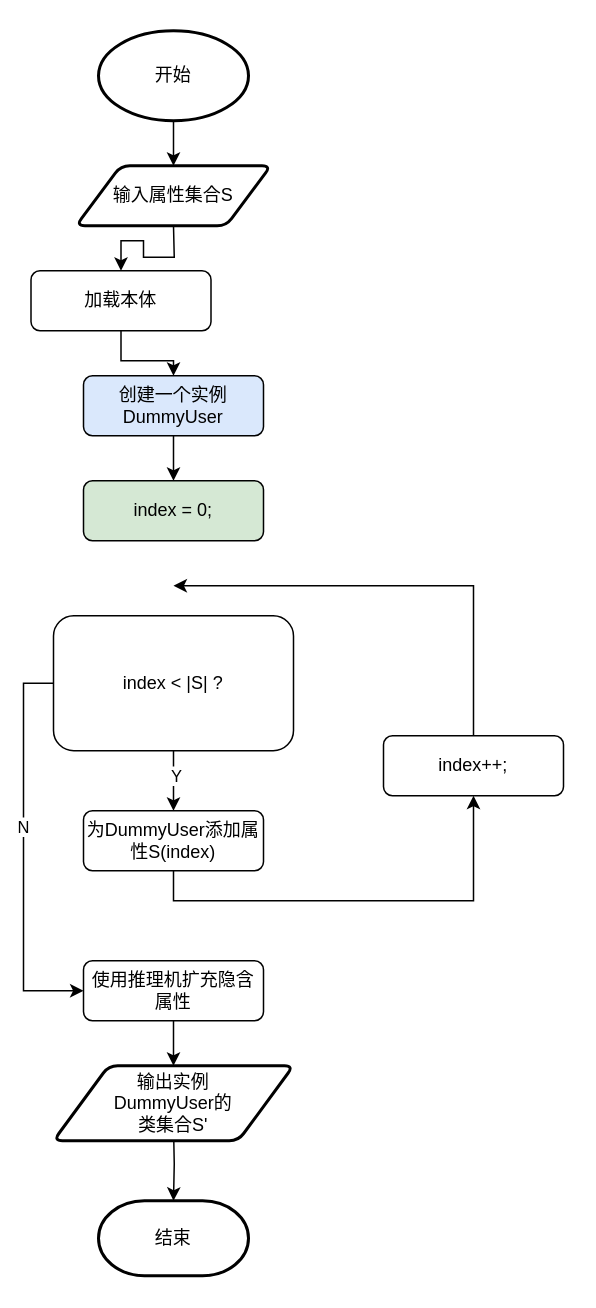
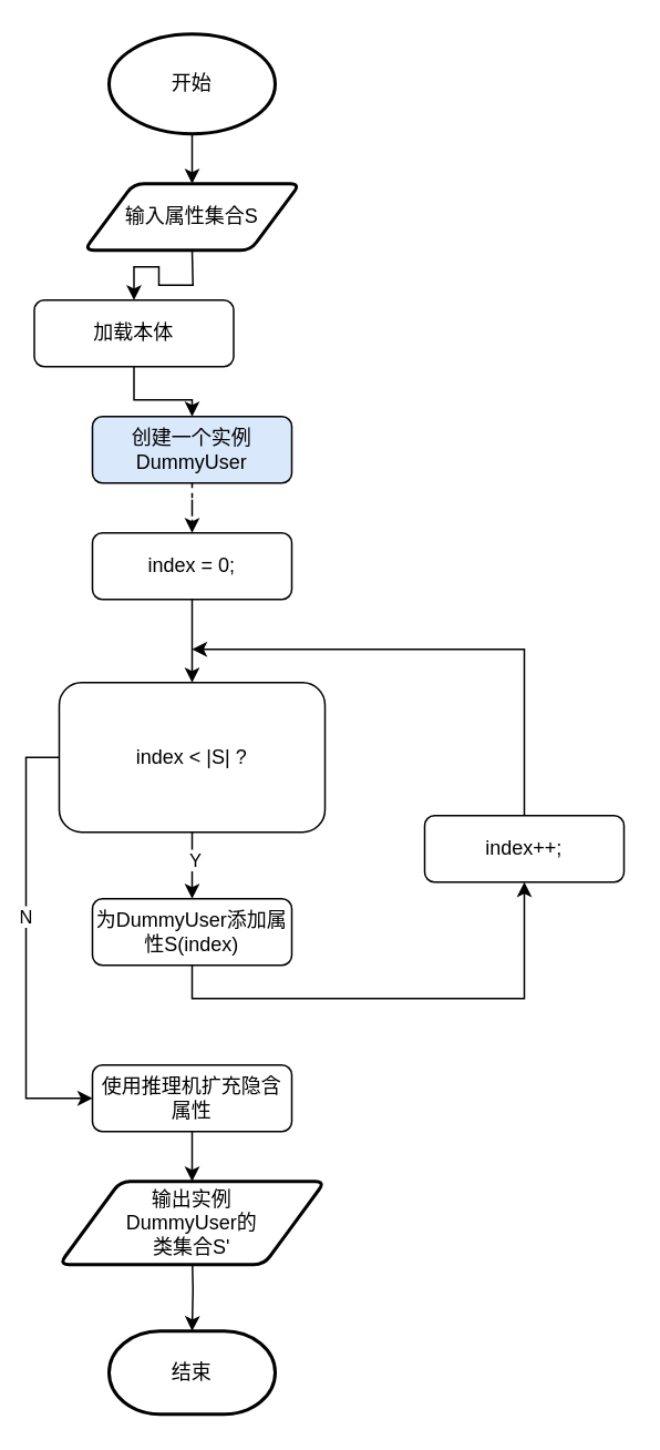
  <mxCell id="0" />
  <mxCell id="1" parent="0" />
  <mxCell id="2" value="" style="edgeStyle=orthogonalEdgeStyle;rounded=0;orthogonalLoop=1;jettySize=auto;html=1;" edge="1" parent="1" source="3" target="5"><mxGeometry relative="1" as="geometry" /></mxCell>
  <mxCell id="3" value="加载本体" style="rounded=1;whiteSpace=wrap;html=1;fontSize=12;glass=0;strokeWidth=1;shadow=0;" parent="1" vertex="1"><mxGeometry x="20" y="180" width="120" height="40" as="geometry" /></mxCell>
- <mxCell id="4" value="" style="edgeStyle=orthogonalEdgeStyle;rounded=0;orthogonalLoop=1;jettySize=auto;html=1;" edge="1" parent="1" source="5" target="7"><mxGeometry relative="1" as="geometry" /></mxCell>
+ <mxCell id="4" value="" style="edgeStyle=orthogonalEdgeStyle;rounded=0;orthogonalLoop=1;jettySize=auto;html=1;dashed=1;" edge="1" parent="1" source="5" target="7"><mxGeometry relative="1" as="geometry" /></mxCell>
  <mxCell id="5" value="创建一个实例DummyUser" style="rounded=1;whiteSpace=wrap;html=1;fontSize=12;glass=0;strokeWidth=1;shadow=0;fillColor=#dae8fc;" vertex="1" parent="1"><mxGeometry x="55" y="250" width="120" height="40" as="geometry" /></mxCell>
- <mxCell id="7" value="index = 0;" style="rounded=1;whiteSpace=wrap;html=1;fontSize=12;glass=0;strokeWidth=1;shadow=0;fillColor=#d5e8d4;" vertex="1" parent="1"><mxGeometry x="55" y="320" width="120" height="40" as="geometry" /></mxCell>
+ <mxCell id="6" style="edgeStyle=orthogonalEdgeStyle;rounded=0;orthogonalLoop=1;jettySize=auto;html=1;exitX=0.5;exitY=1;exitDx=0;exitDy=0;" edge="1" parent="1" source="7" target="12"><mxGeometry relative="1" as="geometry" /></mxCell>
+ <mxCell id="7" value="index = 0;" style="rounded=1;whiteSpace=wrap;html=1;fontSize=12;glass=0;strokeWidth=1;shadow=0;" vertex="1" parent="1"><mxGeometry x="55" y="320" width="120" height="40" as="geometry" /></mxCell>
  <mxCell id="8" value="" style="edgeStyle=orthogonalEdgeStyle;rounded=0;orthogonalLoop=1;jettySize=auto;html=1;" edge="1" parent="1" source="12"><mxGeometry relative="1" as="geometry"><mxPoint x="115" y="540" as="targetPoint" /></mxGeometry></mxCell>
  <mxCell id="9" value="Y" style="edgeLabel;html=1;align=center;verticalAlign=middle;resizable=0;points=[];" vertex="1" connectable="0" parent="8"><mxGeometry x="-0.21" y="1" relative="1" as="geometry"><mxPoint as="offset" /></mxGeometry></mxCell>
  <mxCell id="10" value="" style="edgeStyle=orthogonalEdgeStyle;rounded=0;orthogonalLoop=1;jettySize=auto;html=1;entryX=0;entryY=0.5;entryDx=0;entryDy=0;exitX=0;exitY=0.5;exitDx=0;exitDy=0;" edge="1" parent="1" source="12" target="18"><mxGeometry relative="1" as="geometry" /></mxCell>
  <mxCell id="11" value="N" style="edgeLabel;html=1;align=center;verticalAlign=middle;resizable=0;points=[];" vertex="1" connectable="0" parent="10"><mxGeometry x="-0.131" y="-1" relative="1" as="geometry"><mxPoint as="offset" /></mxGeometry></mxCell>
  <mxCell id="12" value="index &amp;lt; |S| ?" style="whiteSpace=wrap;html=1;glass=0;strokeWidth=1;shadow=0;rounded=1;" vertex="1" parent="1"><mxGeometry x="35" y="410" width="160" height="90" as="geometry" /></mxCell>
  <mxCell id="13" value="" style="edgeStyle=orthogonalEdgeStyle;rounded=0;orthogonalLoop=1;jettySize=auto;html=1;exitX=0.5;exitY=1;exitDx=0;exitDy=0;entryX=0.5;entryY=1;entryDx=0;entryDy=0;" edge="1" parent="1" source="14" target="16"><mxGeometry relative="1" as="geometry" /></mxCell>
  <mxCell id="14" value="为DummyUser添加属性S(index)" style="whiteSpace=wrap;html=1;rounded=1;glass=0;strokeWidth=1;shadow=0;" vertex="1" parent="1"><mxGeometry x="55" y="540" width="120" height="40" as="geometry" /></mxCell>
  <mxCell id="15" style="rounded=0;orthogonalLoop=1;jettySize=auto;html=1;exitX=0.5;exitY=0;exitDx=0;exitDy=0;edgeStyle=elbowEdgeStyle;elbow=vertical;" edge="1" parent="1" source="16"><mxGeometry relative="1" as="geometry"><mxPoint x="115" y="390" as="targetPoint" /><Array as="points"><mxPoint x="245" y="390" /></Array></mxGeometry></mxCell>
  <mxCell id="16" value="index++;" style="whiteSpace=wrap;html=1;rounded=1;glass=0;strokeWidth=1;shadow=0;" vertex="1" parent="1"><mxGeometry x="255" y="490" width="120" height="40" as="geometry" /></mxCell>
  <mxCell id="17" value="" style="edgeStyle=orthogonalEdgeStyle;rounded=0;orthogonalLoop=1;jettySize=auto;html=1;" edge="1" parent="1" source="18"><mxGeometry relative="1" as="geometry"><mxPoint x="115" y="710" as="targetPoint" /></mxGeometry></mxCell>
  <mxCell id="18" value="使用推理机扩充隐含属性" style="whiteSpace=wrap;html=1;rounded=1;glass=0;strokeWidth=1;shadow=0;" vertex="1" parent="1"><mxGeometry x="55" y="640" width="120" height="40" as="geometry" /></mxCell>
  <mxCell id="19" value="" style="edgeStyle=orthogonalEdgeStyle;rounded=0;orthogonalLoop=1;jettySize=auto;html=1;" edge="1" parent="1" target="23"><mxGeometry relative="1" as="geometry"><mxPoint x="115" y="750" as="sourcePoint" /></mxGeometry></mxCell>
  <mxCell id="20" value="" style="edgeStyle=orthogonalEdgeStyle;rounded=0;orthogonalLoop=1;jettySize=auto;html=1;" edge="1" parent="1" target="3"><mxGeometry relative="1" as="geometry"><mxPoint x="115" y="150" as="sourcePoint" /></mxGeometry></mxCell>
  <mxCell id="21" value="" style="edgeStyle=orthogonalEdgeStyle;rounded=0;orthogonalLoop=1;jettySize=auto;html=1;" edge="1" parent="1" source="22"><mxGeometry relative="1" as="geometry"><mxPoint x="115" y="110" as="targetPoint" /></mxGeometry></mxCell>
  <mxCell id="22" value="开始" style="strokeWidth=2;html=1;shape=mxgraph.flowchart.start_1;whiteSpace=wrap;" vertex="1" parent="1"><mxGeometry x="65" y="20" width="100" height="60" as="geometry" /></mxCell>
  <mxCell id="23" value="结束" style="strokeWidth=2;html=1;shape=mxgraph.flowchart.terminator;whiteSpace=wrap;" vertex="1" parent="1"><mxGeometry x="65" y="800" width="100" height="50" as="geometry" /></mxCell>
  <mxCell id="24" value="输入属性集合S" style="shape=parallelogram;html=1;strokeWidth=2;perimeter=parallelogramPerimeter;whiteSpace=wrap;rounded=1;arcSize=12;size=0.23;" vertex="1" parent="1"><mxGeometry x="50" y="110" width="130" height="40" as="geometry" /></mxCell>
  <mxCell id="25" value="输出实例&lt;br&gt;DummyUser的&lt;br&gt;类集合S'" style="shape=parallelogram;html=1;strokeWidth=2;perimeter=parallelogramPerimeter;whiteSpace=wrap;rounded=1;arcSize=12;size=0.23;" vertex="1" parent="1"><mxGeometry x="35" y="710" width="160" height="50" as="geometry" /></mxCell>
